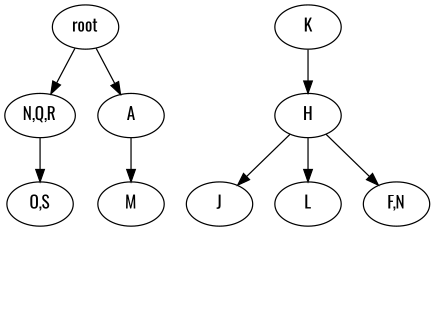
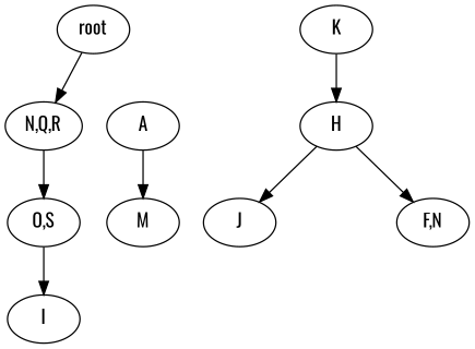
  strict digraph {
    fontname=Oswald
    node [fontname=Oswald]
    edge [fontname=Oswald]
    n1 [label=root]
    n2 [label="N,Q,R"]
    n3 [label=A]
    n4 [label="O,S"]
    n5 [label=K]
    n6 [label=H]
    n7 [label=M]
+   n8 [label=I]
    n9 [label=J]
-   n10 [label=L]
    n11 [label="F,N"]
    n1 -> n2
-   n1 -> n3
    n2 -> n4
    n3 -> n7
+   n4 -> n8
    n5 -> n6
    n6 -> n9
-   n6 -> n10
    n6 -> n11
  }
